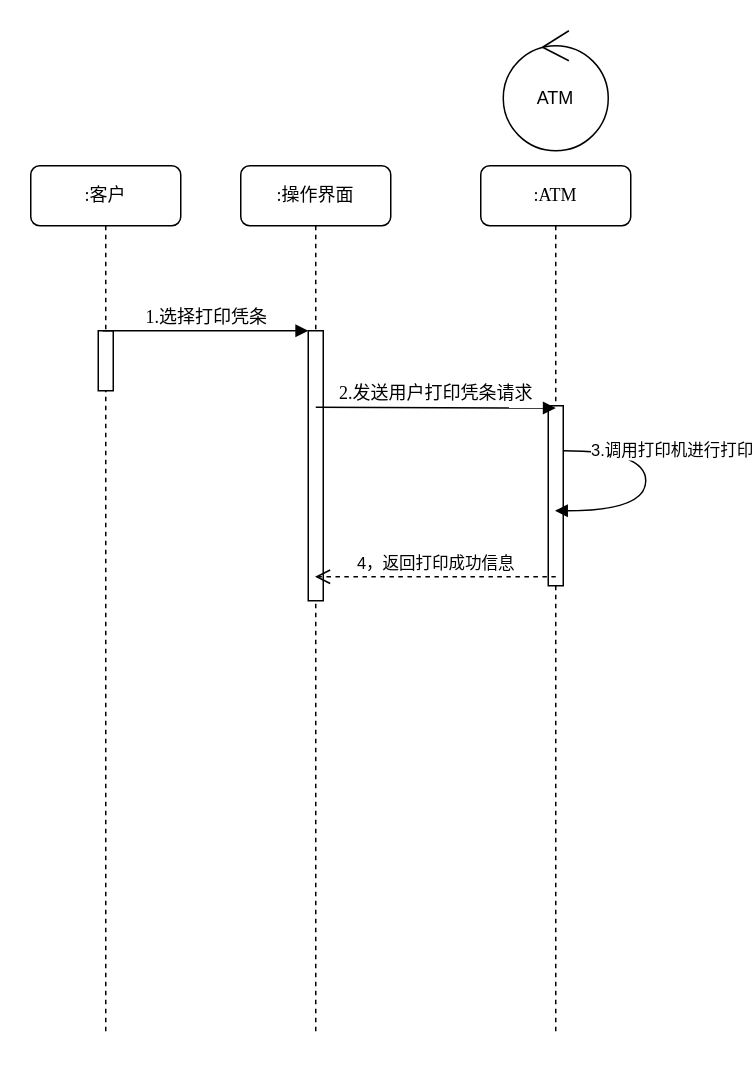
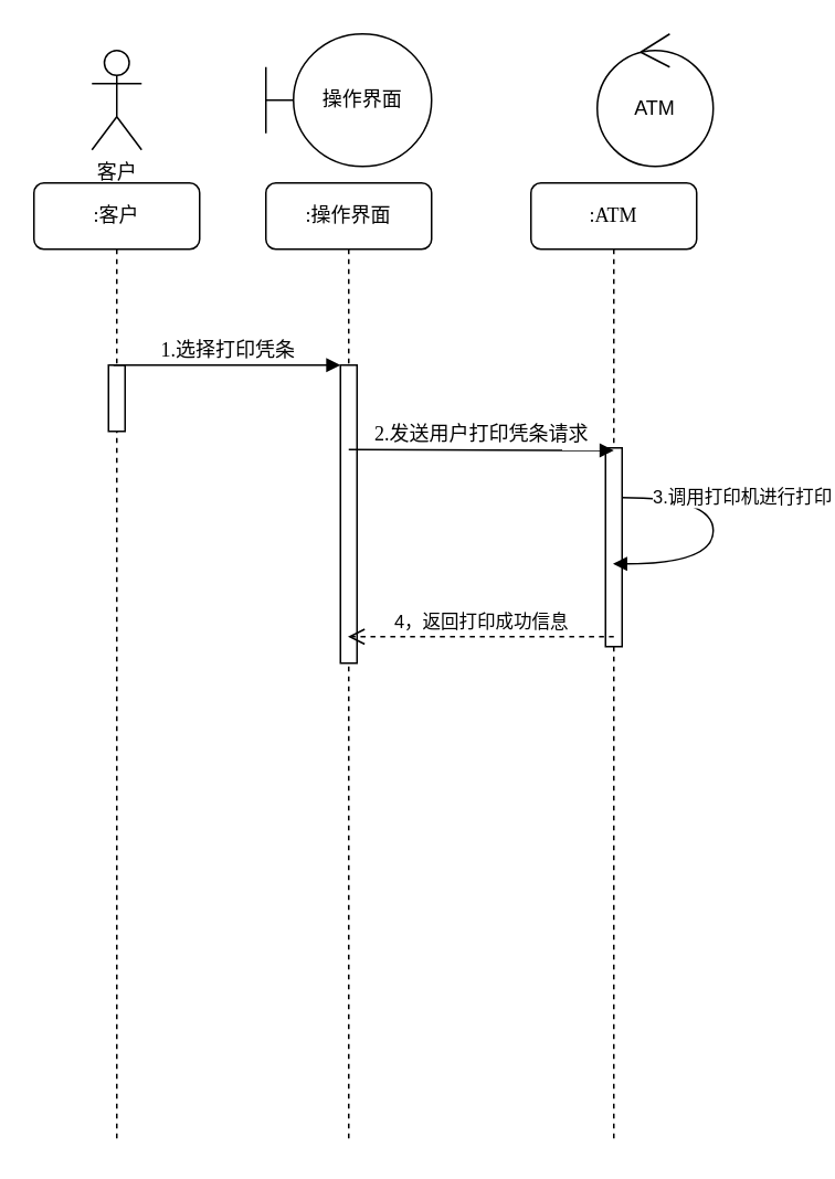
  <mxCell id="0" />
  <mxCell id="1" parent="0" />
  <mxCell id="2" value=":操作界面" style="shape=umlLifeline;perimeter=lifelinePerimeter;whiteSpace=wrap;html=1;container=1;collapsible=0;recursiveResize=0;outlineConnect=0;rounded=1;shadow=0;comic=0;labelBackgroundColor=none;strokeWidth=1;fontFamily=Verdana;fontSize=12;align=center;" parent="1" vertex="1"><mxGeometry x="160" y="110" width="100" height="580" as="geometry" /></mxCell>
  <mxCell id="3" value="" style="html=1;points=[];perimeter=orthogonalPerimeter;rounded=0;shadow=0;comic=0;labelBackgroundColor=none;strokeWidth=1;fontFamily=Verdana;fontSize=12;align=center;" parent="2" vertex="1"><mxGeometry x="45" y="110" width="10" height="180" as="geometry" /></mxCell>
  <mxCell id="4" value=":ATM" style="shape=umlLifeline;perimeter=lifelinePerimeter;whiteSpace=wrap;html=1;container=1;collapsible=0;recursiveResize=0;outlineConnect=0;rounded=1;shadow=0;comic=0;labelBackgroundColor=none;strokeWidth=1;fontFamily=Verdana;fontSize=12;align=center;" parent="1" vertex="1"><mxGeometry x="320" y="110" width="100" height="580" as="geometry" /></mxCell>
  <mxCell id="5" value="" style="html=1;points=[];perimeter=orthogonalPerimeter;rounded=0;shadow=0;comic=0;labelBackgroundColor=none;strokeWidth=1;fontFamily=Verdana;fontSize=12;align=center;" parent="4" vertex="1"><mxGeometry x="45" y="160" width="10" height="120" as="geometry" /></mxCell>
  <mxCell id="6" value="3.调用打印机进行打印" style="edgeStyle=orthogonalEdgeStyle;html=1;align=left;spacingLeft=2;endArrow=block;rounded=0;strokeColor=#000000;curved=1;" edge="1" target="4" parent="4"><mxGeometry x="-0.807" relative="1" as="geometry"><mxPoint x="55" y="190" as="sourcePoint" /><Array as="points"><mxPoint x="110" y="190" /><mxPoint x="110" y="230" /></Array><mxPoint x="60" y="210" as="targetPoint" /><mxPoint as="offset" /></mxGeometry></mxCell>
  <mxCell id="7" value=":客户" style="shape=umlLifeline;perimeter=lifelinePerimeter;whiteSpace=wrap;html=1;container=1;collapsible=0;recursiveResize=0;outlineConnect=0;rounded=1;shadow=0;comic=0;labelBackgroundColor=none;strokeWidth=1;fontFamily=Verdana;fontSize=12;align=center;" parent="1" vertex="1"><mxGeometry x="20" y="110" width="100" height="580" as="geometry" /></mxCell>
  <mxCell id="8" value="" style="html=1;points=[];perimeter=orthogonalPerimeter;rounded=0;shadow=0;comic=0;labelBackgroundColor=none;strokeWidth=1;fontFamily=Verdana;fontSize=12;align=center;" parent="7" vertex="1"><mxGeometry x="45" y="110" width="10" height="40" as="geometry" /></mxCell>
- <mxCell id="11" value="ATM" style="ellipse;shape=umlControl;whiteSpace=wrap;html=1;" parent="1" vertex="1"><mxGeometry x="335" y="20" width="70" height="80" as="geometry" /></mxCell>
+ <mxCell id="9" value="客户" style="shape=umlActor;verticalLabelPosition=bottom;verticalAlign=top;html=1;" parent="1" vertex="1"><mxGeometry x="55" y="30" width="30" height="60" as="geometry" /></mxCell>
+ <mxCell id="10" value="操作界面" style="shape=umlBoundary;whiteSpace=wrap;html=1;" parent="1" vertex="1"><mxGeometry x="160" y="20" width="100" height="80" as="geometry" /></mxCell>
+ <mxCell id="11" value="ATM" style="ellipse;shape=umlControl;whiteSpace=wrap;html=1;" parent="1" vertex="1"><mxGeometry x="360" y="20" width="70" height="80" as="geometry" /></mxCell>
  <mxCell id="12" value="1.选择打印凭条" style="html=1;verticalAlign=bottom;endArrow=block;entryX=0;entryY=0;labelBackgroundColor=none;fontFamily=Verdana;fontSize=12;edgeStyle=elbowEdgeStyle;elbow=vertical;exitX=0.3;exitY=0;exitDx=0;exitDy=0;exitPerimeter=0;" parent="1" source="8" target="3" edge="1"><mxGeometry relative="1" as="geometry"><mxPoint x="80" y="260" as="sourcePoint" /></mxGeometry></mxCell>
  <mxCell id="13" value="2.发送用户打印凭条请求" style="html=1;verticalAlign=bottom;endArrow=block;labelBackgroundColor=none;fontFamily=Verdana;fontSize=12;elbow=vertical;entryX=0.5;entryY=0.013;entryDx=0;entryDy=0;entryPerimeter=0;" parent="1" target="5" edge="1"><mxGeometry relative="1" as="geometry"><mxPoint x="210" y="271" as="sourcePoint" /><mxPoint x="348.5" y="403" as="targetPoint" /><Array as="points" /></mxGeometry></mxCell>
  <mxCell id="14" value="4，返回打印成功信息" style="html=1;verticalAlign=bottom;endArrow=open;dashed=1;endSize=8;rounded=0;strokeColor=#000000;curved=1;" parent="1" edge="1"><mxGeometry relative="1" as="geometry"><mxPoint x="370" y="384" as="sourcePoint" /><mxPoint x="209.5" y="384" as="targetPoint" /></mxGeometry></mxCell>
